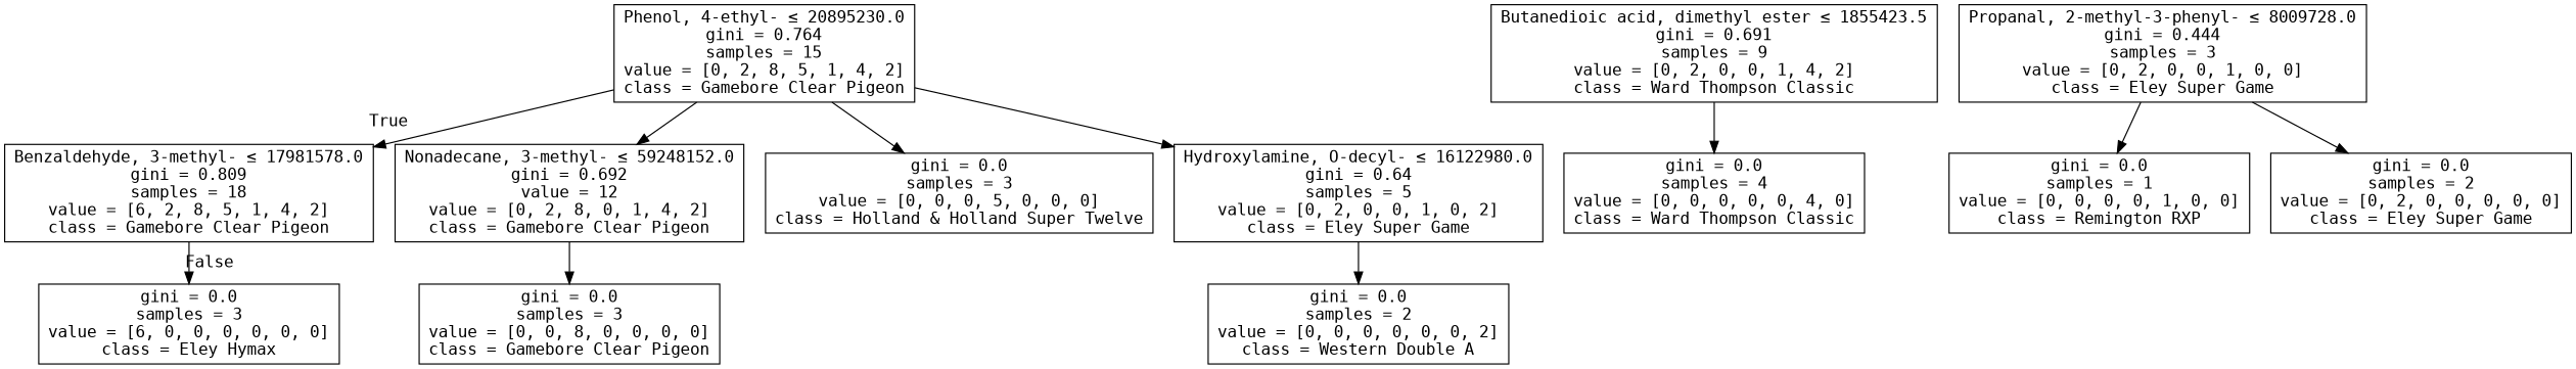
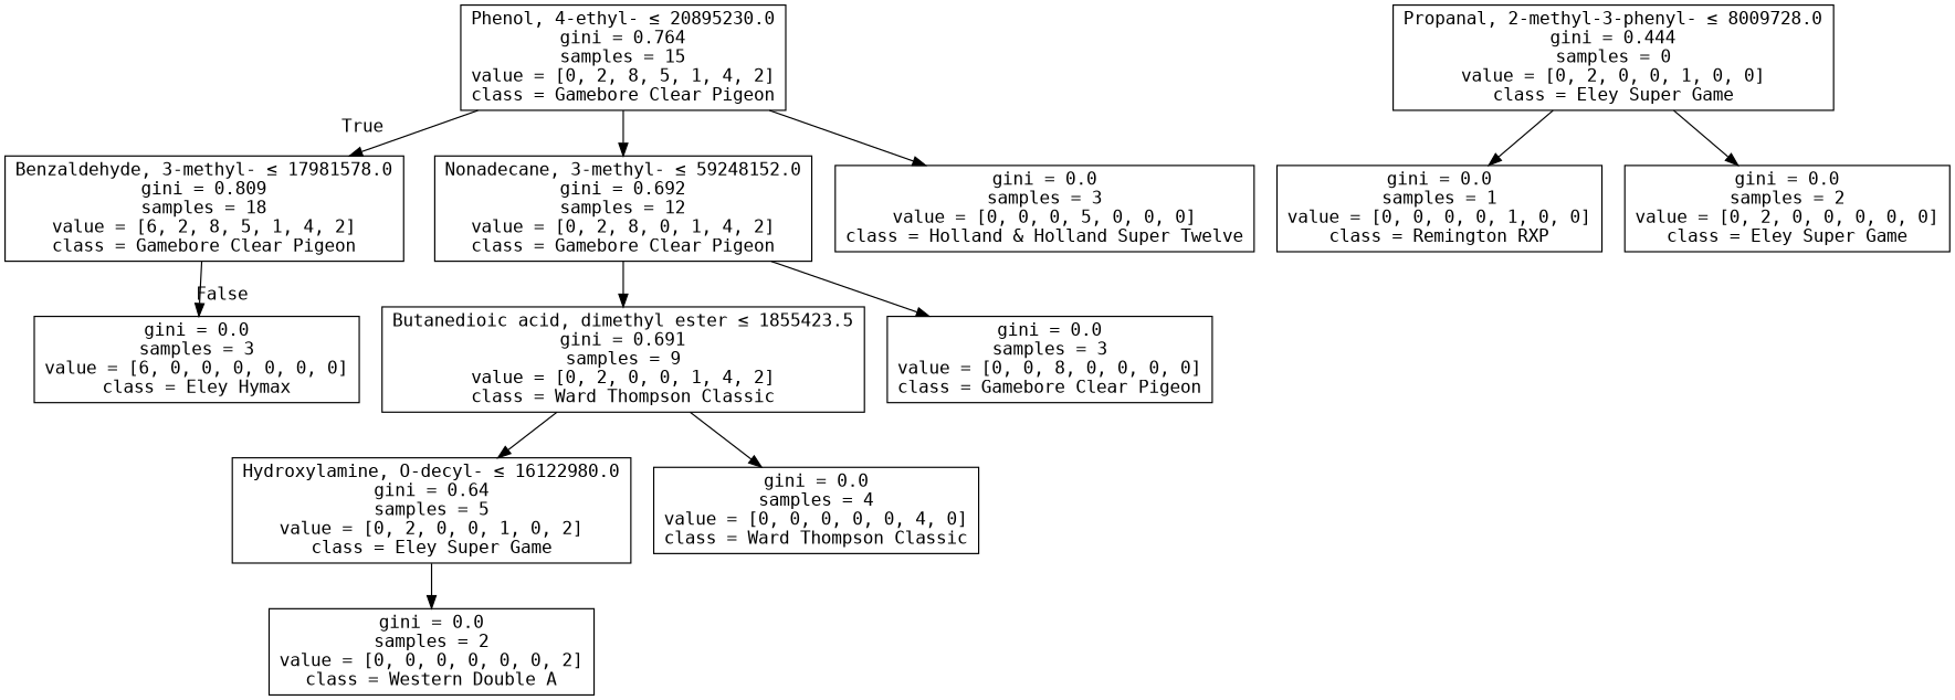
  digraph {
    fontname="DejaVu Sans Mono"
    node [fontname="DejaVu Sans Mono" shape=box]
    edge [fontname="DejaVu Sans Mono"]
    n1 [label=<Benzaldehyde, 3-methyl- &le; 17981578.0<br/>gini = 0.809<br/>samples = 18<br/>value = [6, 2, 8, 5, 1, 4, 2]<br/>class = Gamebore Clear Pigeon>]
    n2 [label=<gini = 0.0<br/>samples = 3<br/>value = [6, 0, 0, 0, 0, 0, 0]<br/>class = Eley Hymax>]
    n3 [label=<Phenol, 4-ethyl- &le; 20895230.0<br/>gini = 0.764<br/>samples = 15<br/>value = [0, 2, 8, 5, 1, 4, 2]<br/>class = Gamebore Clear Pigeon>]
-   n4 [label=<Nonadecane, 3-methyl- &le; 59248152.0<br/>gini = 0.692<br/>value = 12<br/>value = [0, 2, 8, 0, 1, 4, 2]<br/>class = Gamebore Clear Pigeon>]
+   n4 [label=<Nonadecane, 3-methyl- &le; 59248152.0<br/>gini = 0.692<br/>samples = 12<br/>value = [0, 2, 8, 0, 1, 4, 2]<br/>class = Gamebore Clear Pigeon>]
    n5 [label=<gini = 0.0<br/>samples = 3<br/>value = [0, 0, 0, 5, 0, 0, 0]<br/>class = Holland &amp; Holland Super Twelve>]
    n6 [label=<Butanedioic acid, dimethyl ester &le; 1855423.5<br/>gini = 0.691<br/>samples = 9<br/>value = [0, 2, 0, 0, 1, 4, 2]<br/>class = Ward Thompson Classic>]
    n7 [label=<gini = 0.0<br/>samples = 3<br/>value = [0, 0, 8, 0, 0, 0, 0]<br/>class = Gamebore Clear Pigeon>]
    n8 [label=<Hydroxylamine, O-decyl- &le; 16122980.0<br/>gini = 0.64<br/>samples = 5<br/>value = [0, 2, 0, 0, 1, 0, 2]<br/>class = Eley Super Game>]
    n9 [label=<gini = 0.0<br/>samples = 4<br/>value = [0, 0, 0, 0, 0, 4, 0]<br/>class = Ward Thompson Classic>]
    n10 [label=<gini = 0.0<br/>samples = 2<br/>value = [0, 0, 0, 0, 0, 0, 2]<br/>class = Western Double A>]
-   n11 [label=<Propanal, 2-methyl-3-phenyl- &le; 8009728.0<br/>gini = 0.444<br/>samples = 3<br/>value = [0, 2, 0, 0, 1, 0, 0]<br/>class = Eley Super Game>]
+   n11 [label=<Propanal, 2-methyl-3-phenyl- &le; 8009728.0<br/>gini = 0.444<br/>samples = 0<br/>value = [0, 2, 0, 0, 1, 0, 0]<br/>class = Eley Super Game>]
    n12 [label=<gini = 0.0<br/>samples = 1<br/>value = [0, 0, 0, 0, 1, 0, 0]<br/>class = Remington RXP>]
    n13 [label=<gini = 0.0<br/>samples = 2<br/>value = [0, 2, 0, 0, 0, 0, 0]<br/>class = Eley Super Game>]
    n1 -> n2 [headlabel=False labelangle=-45 labeldistance=2.5]
    n3 -> n1 [headlabel=True labelangle=45 labeldistance=2.5]
    n3 -> n4
    n3 -> n5
+   n4 -> n6
    n4 -> n7
-   n3 -> n8
+   n6 -> n8
    n6 -> n9
    n8 -> n10
    n11 -> n12
    n11 -> n13
  }
